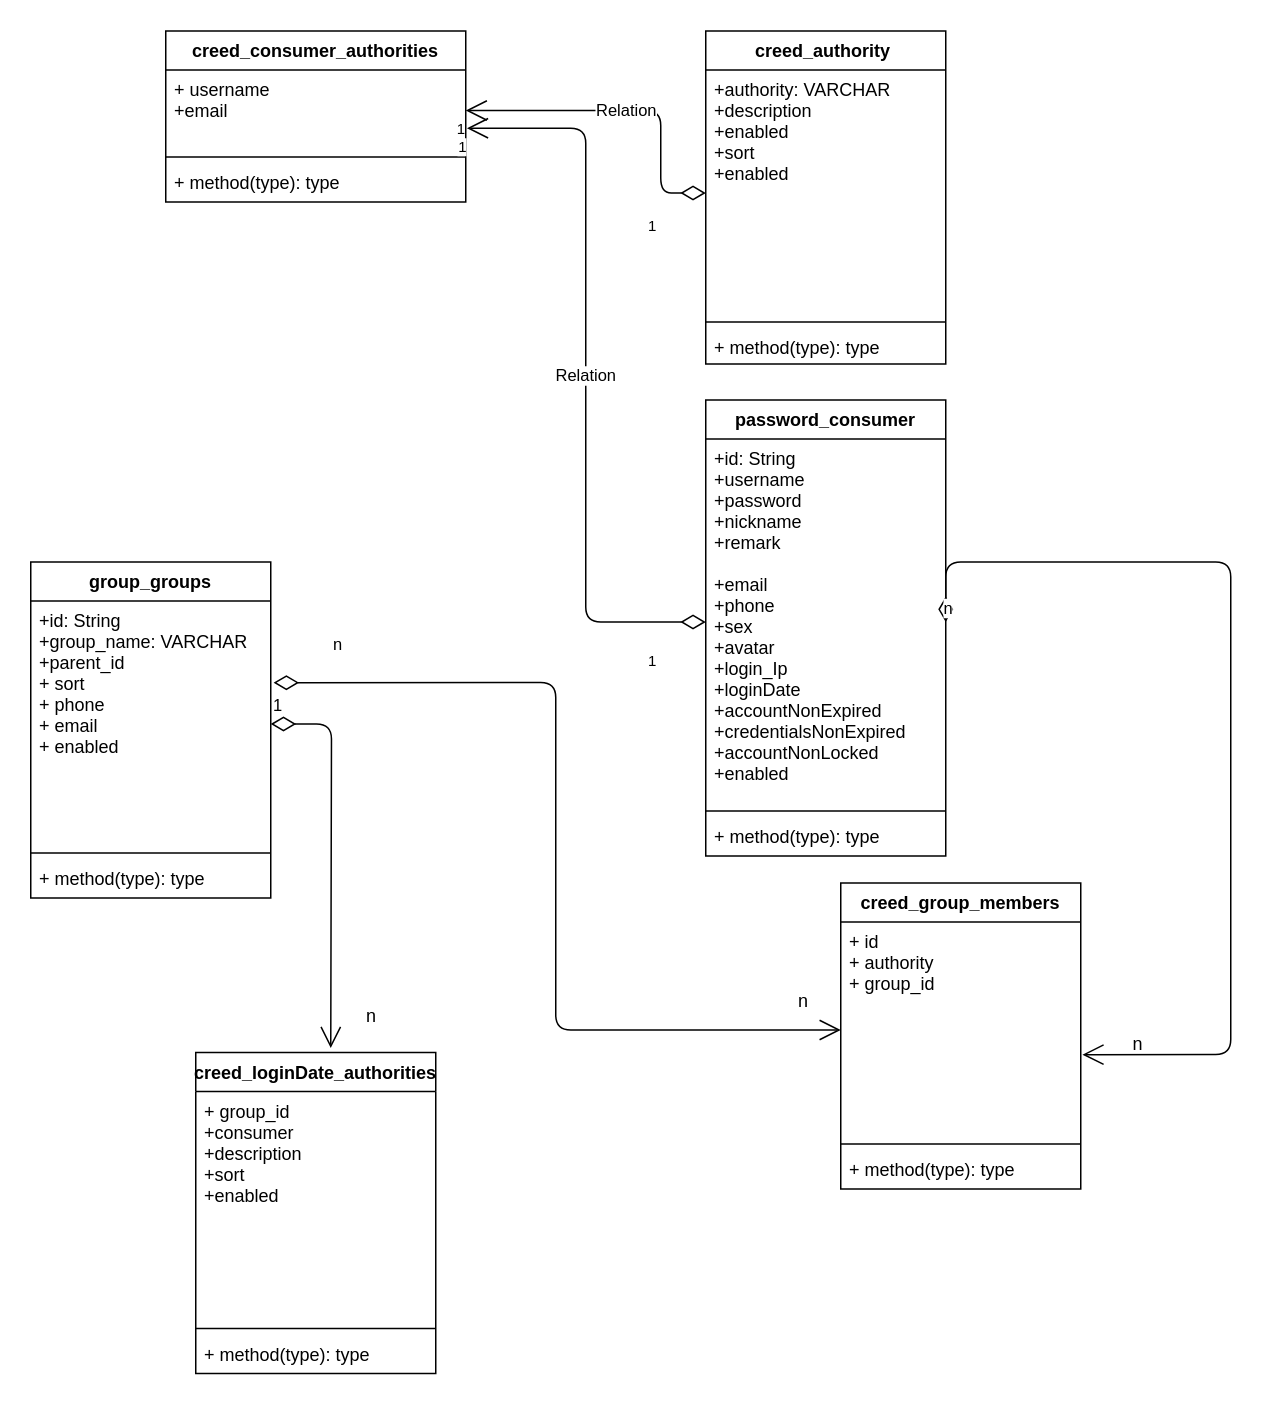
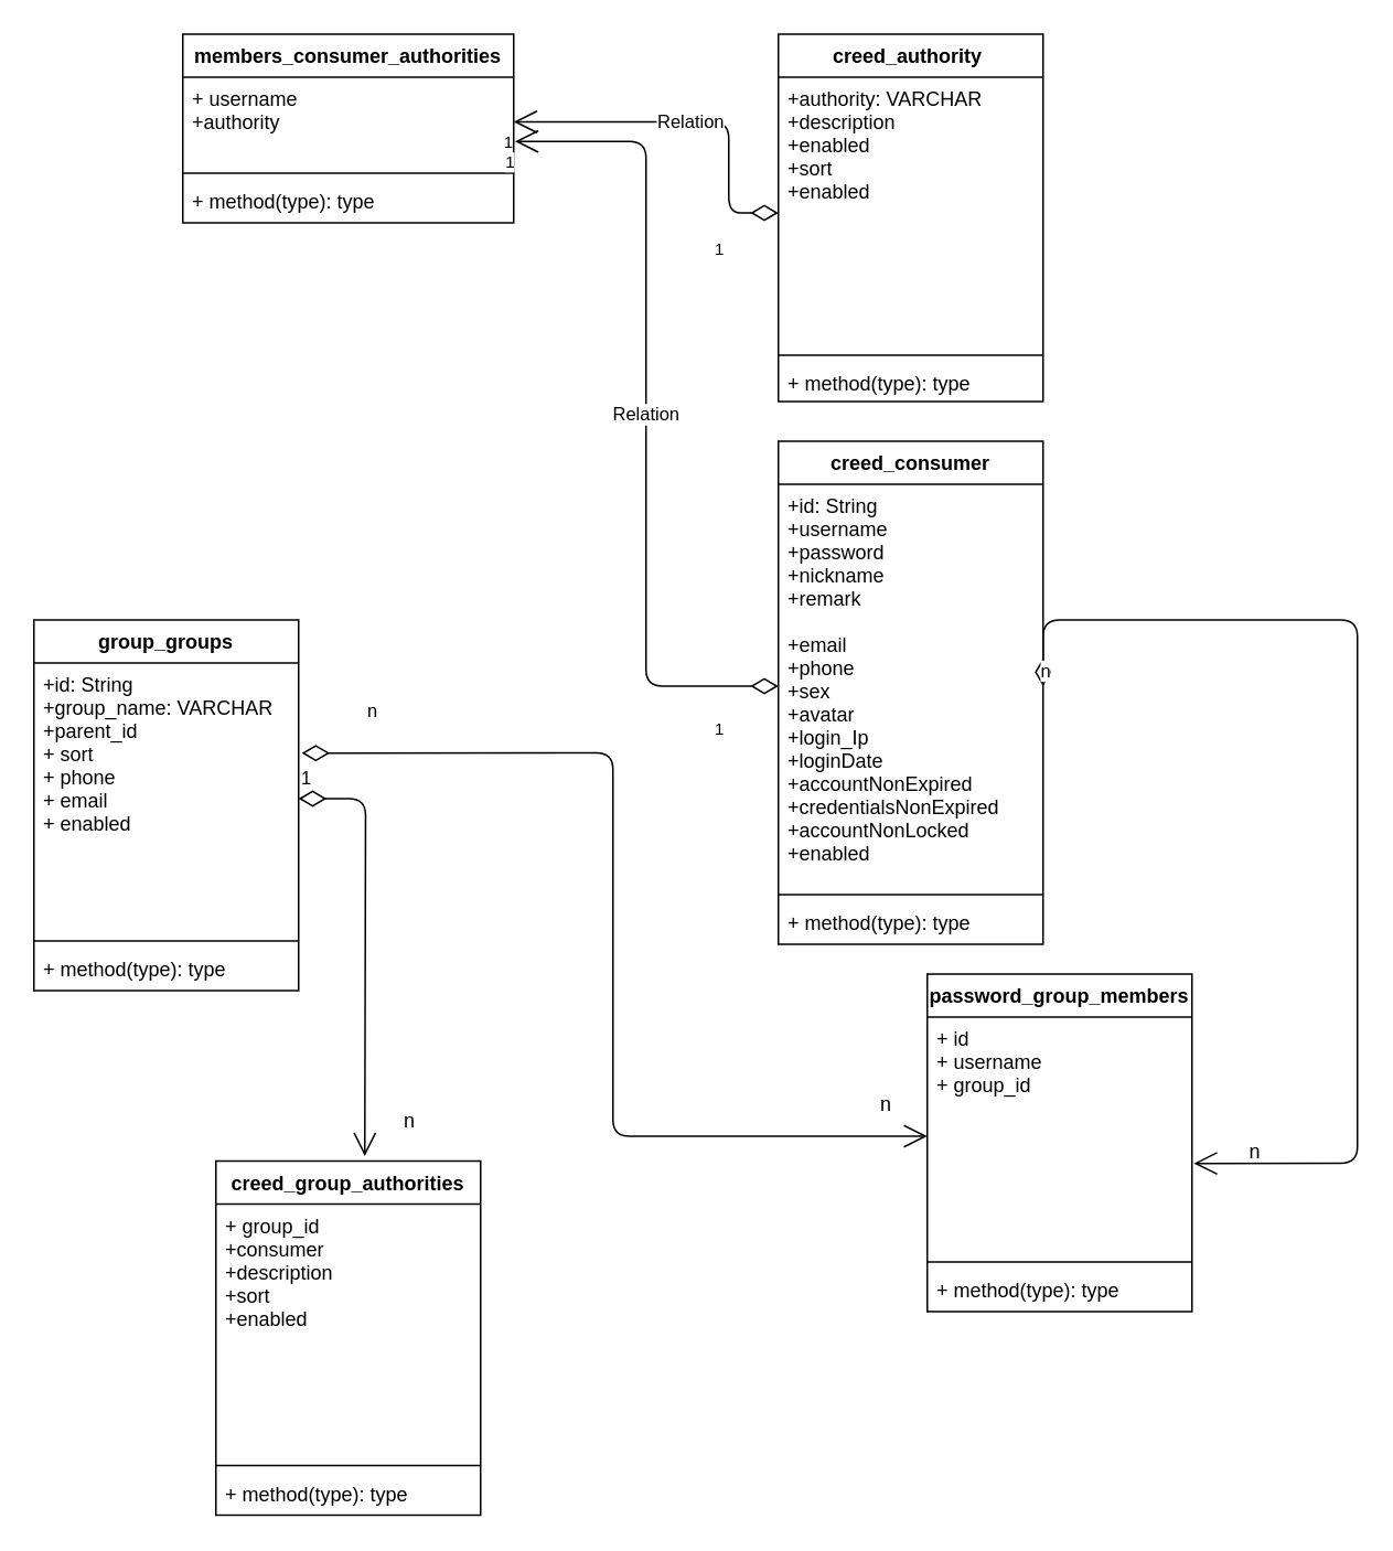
  <mxCell id="0" />
  <mxCell id="1" parent="0" />
- <mxCell id="2" value="password_consumer" style="swimlane;fontStyle=1;align=center;verticalAlign=top;childLayout=stackLayout;horizontal=1;startSize=26;horizontalStack=0;resizeParent=1;resizeParentMax=0;resizeLast=0;collapsible=1;marginBottom=0;" vertex="1" parent="1"><mxGeometry x="470" y="266" width="160" height="304" as="geometry" /></mxCell>
+ <mxCell id="2" value="creed_consumer" style="swimlane;fontStyle=1;align=center;verticalAlign=top;childLayout=stackLayout;horizontal=1;startSize=26;horizontalStack=0;resizeParent=1;resizeParentMax=0;resizeLast=0;collapsible=1;marginBottom=0;" vertex="1" parent="1"><mxGeometry x="470" y="266" width="160" height="304" as="geometry" /></mxCell>
  <mxCell id="3" value="+id: String&#10;+username&#10;+password&#10;+nickname&#10;+remark&#10;&#10;+email&#10;+phone&#10;+sex&#10;+avatar&#10;+login_Ip&#10;+loginDate&#10;+accountNonExpired&#10;+credentialsNonExpired&#10;+accountNonLocked&#10;+enabled" style="text;strokeColor=none;fillColor=none;align=left;verticalAlign=top;spacingLeft=4;spacingRight=4;overflow=hidden;rotatable=0;points=[[0,0.5],[1,0.5]];portConstraint=eastwest;" vertex="1" parent="2"><mxGeometry y="26" width="160" height="244" as="geometry" /></mxCell>
  <mxCell id="4" value="" style="line;strokeWidth=1;fillColor=none;align=left;verticalAlign=middle;spacingTop=-1;spacingLeft=3;spacingRight=3;rotatable=0;labelPosition=right;points=[];portConstraint=eastwest;" vertex="1" parent="2"><mxGeometry y="270" width="160" height="8" as="geometry" /></mxCell>
  <mxCell id="5" value="+ method(type): type" style="text;strokeColor=none;fillColor=none;align=left;verticalAlign=top;spacingLeft=4;spacingRight=4;overflow=hidden;rotatable=0;points=[[0,0.5],[1,0.5]];portConstraint=eastwest;" vertex="1" parent="2"><mxGeometry y="278" width="160" height="26" as="geometry" /></mxCell>
  <mxCell id="6" value="creed_authority " style="swimlane;fontStyle=1;align=center;verticalAlign=top;childLayout=stackLayout;horizontal=1;startSize=26;horizontalStack=0;resizeParent=1;resizeParentMax=0;resizeLast=0;collapsible=1;marginBottom=0;" vertex="1" parent="1"><mxGeometry x="470" y="20" width="160" height="222" as="geometry" /></mxCell>
  <mxCell id="7" value="+authority: VARCHAR&#10;+description&#10;+enabled&#10;+sort&#10;+enabled" style="text;strokeColor=none;fillColor=none;align=left;verticalAlign=top;spacingLeft=4;spacingRight=4;overflow=hidden;rotatable=0;points=[[0,0.5],[1,0.5]];portConstraint=eastwest;" vertex="1" parent="6"><mxGeometry y="26" width="160" height="164" as="geometry" /></mxCell>
  <mxCell id="8" value="" style="line;strokeWidth=1;fillColor=none;align=left;verticalAlign=middle;spacingTop=-1;spacingLeft=3;spacingRight=3;rotatable=0;labelPosition=right;points=[];portConstraint=eastwest;" vertex="1" parent="6"><mxGeometry y="190" width="160" height="8" as="geometry" /></mxCell>
  <mxCell id="9" value="+ method(type): type" style="text;strokeColor=none;fillColor=none;align=left;verticalAlign=top;spacingLeft=4;spacingRight=4;overflow=hidden;rotatable=0;points=[[0,0.5],[1,0.5]];portConstraint=eastwest;" vertex="1" parent="6"><mxGeometry y="198" width="160" height="24" as="geometry" /></mxCell>
  <mxCell id="10" value="group_groups" style="swimlane;fontStyle=1;align=center;verticalAlign=top;childLayout=stackLayout;horizontal=1;startSize=26;horizontalStack=0;resizeParent=1;resizeParentMax=0;resizeLast=0;collapsible=1;marginBottom=0;" vertex="1" parent="1"><mxGeometry y="374" width="160" height="224" as="geometry" x="20" /></mxCell>
  <mxCell id="11" value="+id: String&#10;+group_name: VARCHAR&#10;+parent_id&#10;+ sort&#10;+ phone&#10;+ email&#10;+ enabled" style="text;strokeColor=none;fillColor=none;align=left;verticalAlign=top;spacingLeft=4;spacingRight=4;overflow=hidden;rotatable=0;points=[[0,0.5],[1,0.5]];portConstraint=eastwest;" vertex="1" parent="10"><mxGeometry y="26" width="160" height="164" as="geometry" /></mxCell>
  <mxCell id="12" value="" style="line;strokeWidth=1;fillColor=none;align=left;verticalAlign=middle;spacingTop=-1;spacingLeft=3;spacingRight=3;rotatable=0;labelPosition=right;points=[];portConstraint=eastwest;" vertex="1" parent="10"><mxGeometry y="190" width="160" height="8" as="geometry" /></mxCell>
  <mxCell id="13" value="+ method(type): type" style="text;strokeColor=none;fillColor=none;align=left;verticalAlign=top;spacingLeft=4;spacingRight=4;overflow=hidden;rotatable=0;points=[[0,0.5],[1,0.5]];portConstraint=eastwest;" vertex="1" parent="10"><mxGeometry y="198" width="160" height="26" as="geometry" /></mxCell>
- <mxCell id="14" value="creed_loginDate_authorities" style="swimlane;fontStyle=1;align=center;verticalAlign=top;childLayout=stackLayout;horizontal=1;startSize=26;horizontalStack=0;resizeParent=1;resizeParentMax=0;resizeLast=0;collapsible=1;marginBottom=0;" vertex="1" parent="1"><mxGeometry x="130" y="701" width="160" height="214" as="geometry" /></mxCell>
+ <mxCell id="14" value="creed_group_authorities" style="swimlane;fontStyle=1;align=center;verticalAlign=top;childLayout=stackLayout;horizontal=1;startSize=26;horizontalStack=0;resizeParent=1;resizeParentMax=0;resizeLast=0;collapsible=1;marginBottom=0;" vertex="1" parent="1"><mxGeometry x="130" y="701" width="160" height="214" as="geometry" /></mxCell>
  <mxCell id="15" value="+ group_id&#10;+consumer &#10;+description&#10;+sort&#10;+enabled&#10;" style="text;strokeColor=none;fillColor=none;align=left;verticalAlign=top;spacingLeft=4;spacingRight=4;overflow=hidden;rotatable=0;points=[[0,0.5],[1,0.5]];portConstraint=eastwest;" vertex="1" parent="14"><mxGeometry y="26" width="160" height="154" as="geometry" /></mxCell>
  <mxCell id="16" value="" style="line;strokeWidth=1;fillColor=none;align=left;verticalAlign=middle;spacingTop=-1;spacingLeft=3;spacingRight=3;rotatable=0;labelPosition=right;points=[];portConstraint=eastwest;" vertex="1" parent="14"><mxGeometry y="180" width="160" height="8" as="geometry" /></mxCell>
  <mxCell id="17" value="+ method(type): type" style="text;strokeColor=none;fillColor=none;align=left;verticalAlign=top;spacingLeft=4;spacingRight=4;overflow=hidden;rotatable=0;points=[[0,0.5],[1,0.5]];portConstraint=eastwest;" vertex="1" parent="14"><mxGeometry y="188" width="160" height="26" as="geometry" /></mxCell>
- <mxCell id="18" value="creed_group_members" style="swimlane;fontStyle=1;align=center;verticalAlign=top;childLayout=stackLayout;horizontal=1;startSize=26;horizontalStack=0;resizeParent=1;resizeParentMax=0;resizeLast=0;collapsible=1;marginBottom=0;" vertex="1" parent="1"><mxGeometry x="560" y="588" width="160" height="204" as="geometry" /></mxCell>
- <mxCell id="19" value="+ id&#10;+ authority&#10;+ group_id " style="text;strokeColor=none;fillColor=none;align=left;verticalAlign=top;spacingLeft=4;spacingRight=4;overflow=hidden;rotatable=0;points=[[0,0.5],[1,0.5]];portConstraint=eastwest;" vertex="1" parent="18"><mxGeometry y="26" width="160" height="144" as="geometry" /></mxCell>
+ <mxCell id="18" value="password_group_members" style="swimlane;fontStyle=1;align=center;verticalAlign=top;childLayout=stackLayout;horizontal=1;startSize=26;horizontalStack=0;resizeParent=1;resizeParentMax=0;resizeLast=0;collapsible=1;marginBottom=0;" vertex="1" parent="1"><mxGeometry x="560" y="588" width="160" height="204" as="geometry" /></mxCell>
+ <mxCell id="19" value="+ id&#10;+ username&#10;+ group_id " style="text;strokeColor=none;fillColor=none;align=left;verticalAlign=top;spacingLeft=4;spacingRight=4;overflow=hidden;rotatable=0;points=[[0,0.5],[1,0.5]];portConstraint=eastwest;" vertex="1" parent="18"><mxGeometry y="26" width="160" height="144" as="geometry" /></mxCell>
  <mxCell id="20" value="" style="line;strokeWidth=1;fillColor=none;align=left;verticalAlign=middle;spacingTop=-1;spacingLeft=3;spacingRight=3;rotatable=0;labelPosition=right;points=[];portConstraint=eastwest;" vertex="1" parent="18"><mxGeometry y="170" width="160" height="8" as="geometry" /></mxCell>
  <mxCell id="21" value="+ method(type): type" style="text;strokeColor=none;fillColor=none;align=left;verticalAlign=top;spacingLeft=4;spacingRight=4;overflow=hidden;rotatable=0;points=[[0,0.5],[1,0.5]];portConstraint=eastwest;" vertex="1" parent="18"><mxGeometry y="178" width="160" height="26" as="geometry" /></mxCell>
- <mxCell id="22" value="creed_consumer_authorities" style="swimlane;fontStyle=1;align=center;verticalAlign=top;childLayout=stackLayout;horizontal=1;startSize=26;horizontalStack=0;resizeParent=1;resizeParentMax=0;resizeLast=0;collapsible=1;marginBottom=0;" vertex="1" parent="1"><mxGeometry x="110" y="20" width="200" height="114" as="geometry" /></mxCell>
- <mxCell id="23" value="+ username&#10;+email" style="text;strokeColor=none;fillColor=none;align=left;verticalAlign=top;spacingLeft=4;spacingRight=4;overflow=hidden;rotatable=0;points=[[0,0.5],[1,0.5]];portConstraint=eastwest;" vertex="1" parent="22"><mxGeometry y="26" width="200" height="54" as="geometry" /></mxCell>
+ <mxCell id="22" value="members_consumer_authorities" style="swimlane;fontStyle=1;align=center;verticalAlign=top;childLayout=stackLayout;horizontal=1;startSize=26;horizontalStack=0;resizeParent=1;resizeParentMax=0;resizeLast=0;collapsible=1;marginBottom=0;" vertex="1" parent="1"><mxGeometry x="110" y="20" width="200" height="114" as="geometry" /></mxCell>
+ <mxCell id="23" value="+ username&#10;+authority" style="text;strokeColor=none;fillColor=none;align=left;verticalAlign=top;spacingLeft=4;spacingRight=4;overflow=hidden;rotatable=0;points=[[0,0.5],[1,0.5]];portConstraint=eastwest;" vertex="1" parent="22"><mxGeometry y="26" width="200" height="54" as="geometry" /></mxCell>
  <mxCell id="24" value="" style="line;strokeWidth=1;fillColor=none;align=left;verticalAlign=middle;spacingTop=-1;spacingLeft=3;spacingRight=3;rotatable=0;labelPosition=right;points=[];portConstraint=eastwest;" vertex="1" parent="22"><mxGeometry y="80" width="200" height="8" as="geometry" /></mxCell>
  <mxCell id="25" value="+ method(type): type" style="text;strokeColor=none;fillColor=none;align=left;verticalAlign=top;spacingLeft=4;spacingRight=4;overflow=hidden;rotatable=0;points=[[0,0.5],[1,0.5]];portConstraint=eastwest;" vertex="1" parent="22"><mxGeometry y="88" width="200" height="26" as="geometry" /></mxCell>
  <mxCell id="26" value="Relation" style="endArrow=open;html=1;endSize=12;startArrow=diamondThin;startSize=14;startFill=0;edgeStyle=orthogonalEdgeStyle;exitX=0;exitY=0.5;exitDx=0;exitDy=0;entryX=1;entryY=0.5;entryDx=0;entryDy=0;" edge="1" parent="1" source="7" target="23"><mxGeometry relative="1" as="geometry"><mxPoint x="270" y="208" as="sourcePoint" /><mxPoint x="430" y="208" as="targetPoint" /><Array as="points"><mxPoint x="440" y="128" /><mxPoint x="440" y="73" /></Array></mxGeometry></mxCell>
  <mxCell id="27" value="1" style="resizable=0;html=1;align=left;verticalAlign=top;labelBackgroundColor=#ffffff;fontSize=10;" connectable="0" vertex="1" parent="26"><mxGeometry x="-1" relative="1" as="geometry"><mxPoint x="-40" y="10" as="offset" /></mxGeometry></mxCell>
  <mxCell id="28" value="1" style="resizable=0;html=1;align=right;verticalAlign=top;labelBackgroundColor=#ffffff;fontSize=10;" connectable="0" vertex="1" parent="26"><mxGeometry x="1" relative="1" as="geometry" /></mxCell>
  <mxCell id="29" value="Relation" style="endArrow=open;html=1;endSize=12;startArrow=diamondThin;startSize=14;startFill=0;edgeStyle=orthogonalEdgeStyle;exitX=0;exitY=0.5;exitDx=0;exitDy=0;entryX=1.004;entryY=0.719;entryDx=0;entryDy=0;entryPerimeter=0;" edge="1" parent="1" source="3" target="23"><mxGeometry relative="1" as="geometry"><mxPoint x="260" y="368" as="sourcePoint" /><mxPoint x="420" y="368" as="targetPoint" /></mxGeometry></mxCell>
  <mxCell id="30" value="1" style="resizable=0;html=1;align=left;verticalAlign=top;labelBackgroundColor=#ffffff;fontSize=10;" connectable="0" vertex="1" parent="29"><mxGeometry x="-1" relative="1" as="geometry"><mxPoint x="-40" y="14" as="offset" /></mxGeometry></mxCell>
  <mxCell id="31" value="1" style="resizable=0;html=1;align=right;verticalAlign=top;labelBackgroundColor=#ffffff;fontSize=10;" connectable="0" vertex="1" parent="29"><mxGeometry x="1" relative="1" as="geometry" /></mxCell>
  <mxCell id="32" value="1" style="endArrow=open;html=1;endSize=12;startArrow=diamondThin;startSize=14;startFill=0;edgeStyle=orthogonalEdgeStyle;align=left;verticalAlign=bottom;exitX=1;exitY=0.5;exitDx=0;exitDy=0;" edge="1" parent="1" source="11"><mxGeometry x="-1" y="3" relative="1" as="geometry"><mxPoint x="110" y="938" as="sourcePoint" /><mxPoint x="220" y="698" as="targetPoint" /></mxGeometry></mxCell>
  <mxCell id="33" value="n" style="endArrow=open;html=1;endSize=12;startArrow=diamondThin;startSize=14;startFill=0;edgeStyle=orthogonalEdgeStyle;align=left;verticalAlign=bottom;exitX=1.012;exitY=0.332;exitDx=0;exitDy=0;exitPerimeter=0;entryX=0;entryY=0.5;entryDx=0;entryDy=0;" edge="1" parent="1" source="11" target="19"><mxGeometry x="-0.875" y="16" relative="1" as="geometry"><mxPoint x="110" y="938" as="sourcePoint" /><mxPoint x="270" y="938" as="targetPoint" /><mxPoint as="offset" /></mxGeometry></mxCell>
  <mxCell id="34" value="n" style="endArrow=open;html=1;endSize=12;startArrow=diamondThin;startSize=14;startFill=0;edgeStyle=orthogonalEdgeStyle;align=left;verticalAlign=bottom;exitX=1;exitY=0.5;exitDx=0;exitDy=0;entryX=1.007;entryY=0.614;entryDx=0;entryDy=0;entryPerimeter=0;" edge="1" parent="1" source="3" target="19"><mxGeometry x="-1" y="3" relative="1" as="geometry"><mxPoint x="850" y="538" as="sourcePoint" /><mxPoint x="1010" y="538" as="targetPoint" /><Array as="points"><mxPoint x="820" y="374" /><mxPoint x="820" y="702" /></Array></mxGeometry></mxCell>
  <mxCell id="35" value="n" style="text;html=1;resizable=0;points=[];autosize=1;align=left;verticalAlign=top;spacingTop=-4;" vertex="1" parent="1"><mxGeometry x="530" y="657" width="20" height="20" as="geometry" /></mxCell>
  <mxCell id="36" value="n" style="text;html=1;resizable=0;points=[];autosize=1;align=left;verticalAlign=top;spacingTop=-4;" vertex="1" parent="1"><mxGeometry x="242" y="667" width="20" height="20" as="geometry" /></mxCell>
  <mxCell id="37" value="n" style="text;html=1;resizable=0;points=[];autosize=1;align=left;verticalAlign=top;spacingTop=-4;" vertex="1" parent="1"><mxGeometry x="753" y="686" width="20" height="20" as="geometry" /></mxCell>
